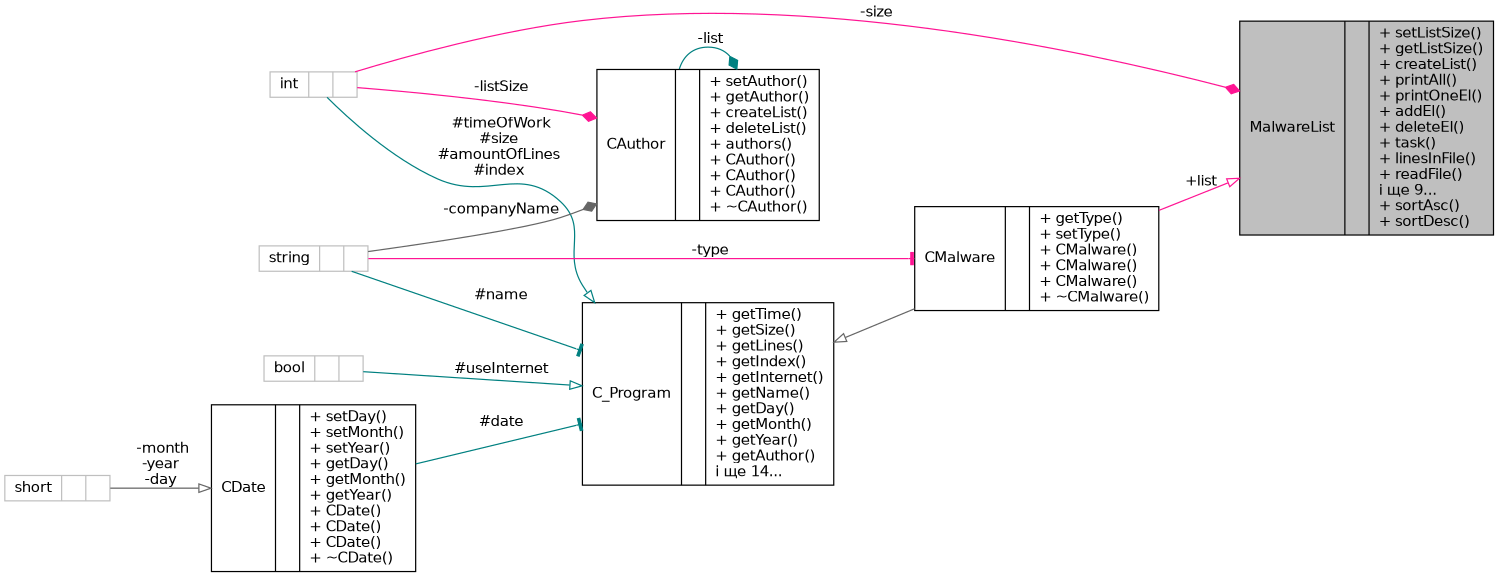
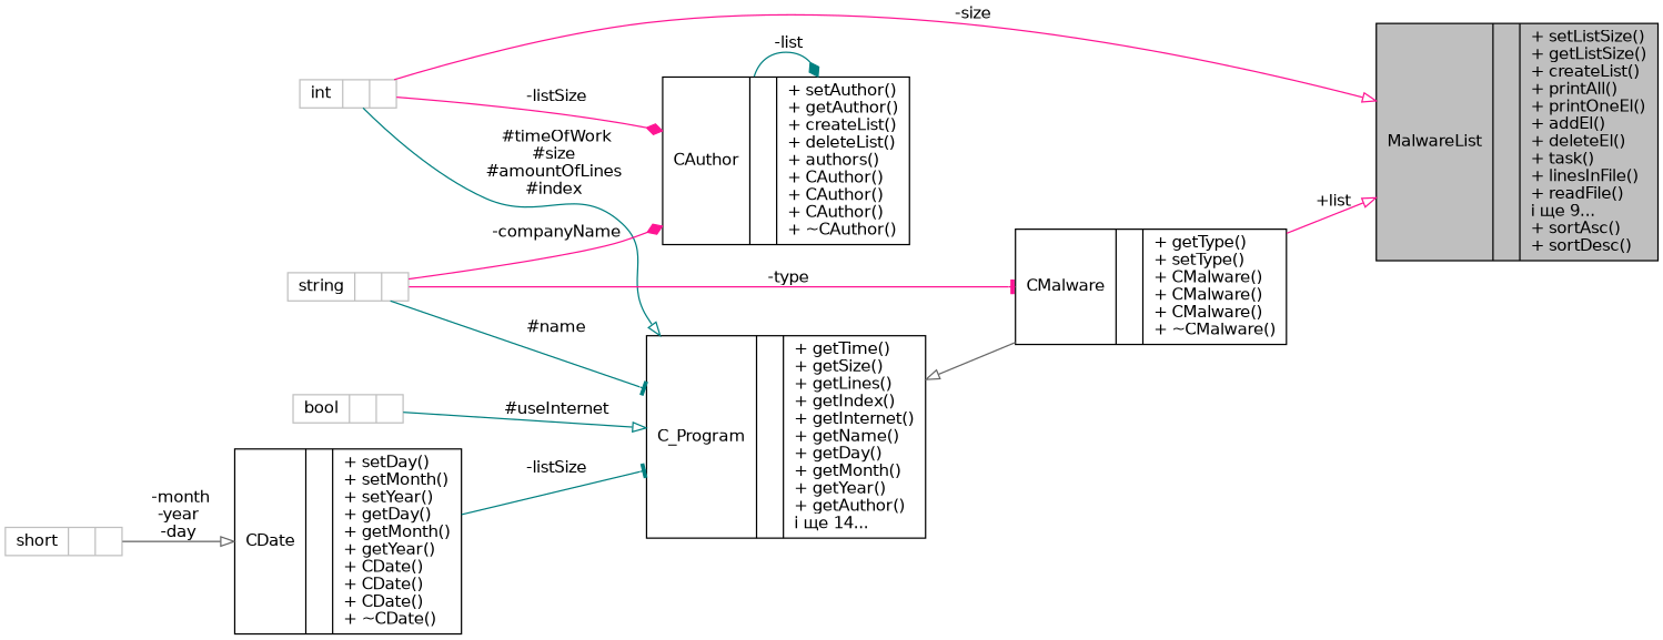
  digraph {
    rankdir=LR
    node [color=black fillcolor=white fontname=Helvetica fontsize=12 shape=record style=filled]
    edge [arrowhead=onormal color=deeppink fontname=Helvetica fontsize=12 labelfontname=Helvetica labelfontsize=12 style=solid]
    n1 [fillcolor=grey75 fontcolor=black height=0.2 label="{MalwareList\n||+ setListSize()\l+ getListSize()\l+ createList()\l+ printAll()\l+ printOneEl()\l+ addEl()\l+ deleteEl()\l+ task()\l+ linesInFile()\l+ readFile()\lі ще  9...\l+ sortAsc()\l+ sortDesc()\l}" width=0.4]
    n2 [height=0.2 label="{CMalware\n||+ getType()\l+ setType()\l+ CMalware()\l+ CMalware()\l+ CMalware()\l+ ~CMalware()\l}" width=0.4]
    n3 [height=0.2 label="{C_Program\n||+ getTime()\l+ getSize()\l+ getLines()\l+ getIndex()\l+ getInternet()\l+ getName()\l+ getDay()\l+ getMonth()\l+ getYear()\l+ getAuthor()\lі ще  14...\l}" width=0.4]
    n4 [color=grey75 height=0.2 label="{int\n||}" width=0.4]
    n5 [height=0.2 label="{CAuthor\n||+ setAuthor()\l+ getAuthor()\l+ createList()\l+ deleteList()\l+ authors()\l+ CAuthor()\l+ CAuthor()\l+ CAuthor()\l+ ~CAuthor()\l}" width=0.4]
    n6 [color=grey75 height=0.2 label="{string\n||}" width=0.4]
    n7 [color=grey75 height=0.2 label="{bool\n||}" width=0.4]
    n8 [height=0.2 label="{CDate\n||+ setDay()\l+ setMonth()\l+ setYear()\l+ getDay()\l+ getMonth()\l+ getYear()\l+ CDate()\l+ CDate()\l+ CDate()\l+ ~CDate()\l}" width=0.4]
    n9 [color=grey75 height=0.2 label="{short\n||}" width=0.4]
    n2 -> n1 [label=" +list"]
    n3 -> n2 [arrowtail=onormal color=gray40 dir=back arrowhead=""]
-   n4 -> n1 [arrowhead=diamond label=" -size"]
+   n4 -> n1 [label=" -size"]
    n4 -> n3 [color=teal label=" #timeOfWork\n#size\n#amountOfLines\n#index"]
    n4 -> n5 [arrowhead=diamond label=" -listSize"]
    n5 -> n5 [arrowhead=diamond color=teal label=" -list"]
    n6 -> n2 [arrowhead=tee label=" -type"]
    n6 -> n3 [arrowhead=tee color=teal label=" #name"]
-   n6 -> n5 [arrowhead=diamond color=gray40 label=" -companyName"]
+   n6 -> n5 [arrowhead=diamond label=" -companyName"]
    n7 -> n3 [color=teal label=" #useInternet"]
-   n8 -> n3 [arrowhead=tee color=teal label=" #date"]
+   n8 -> n3 [arrowhead=tee color=teal label=" -listSize"]
    n9 -> n8 [color=gray40 label=" -month\n-year\n-day"]
  }
